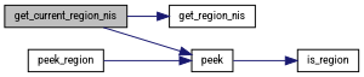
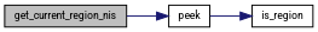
  digraph {
    fontname="Roboto Condensed"
    rankdir=LR
    node [color=black fillcolor=white fontname="Roboto Condensed" fontsize=10 shape=record style=filled]
    edge [color=midnightblue fontname="Roboto Condensed" fontsize=10 labelfontname=Helvetica labelfontsize=10 style=solid]
    n1 [fillcolor=grey75 fontcolor=black height=0.2 label=get_current_region_nis width=0.4]
-   n2 [height=0.2 label=get_region_nis width=0.4]
    n3 [height=0.2 label=peek width=0.4]
-   n4 [height=0.2 label=peek_region width=0.4]
    n5 [height=0.2 label=is_region width=0.4]
-   n1 -> n2
    n1 -> n3
    n3 -> n5
-   n4 -> n3
  }
